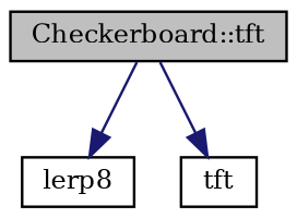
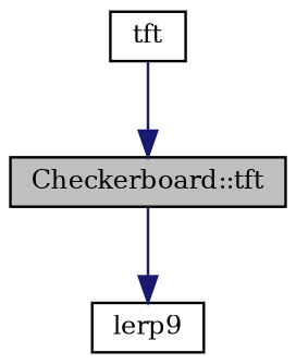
  digraph {
    fontname="DejaVu Serif"
    rankdir=TB
    node [color=black fillcolor=white fontname="DejaVu Serif" fontsize=10 shape=record style=filled]
    edge [color=midnightblue fontname="DejaVu Serif" fontsize=10 labelfontname=Helvetica labelfontsize=10 style=solid]
    n1 [fillcolor=grey75 fontcolor=black height=0.2 label="Checkerboard::tft" width=0.4]
-   n2 [height=0.2 label=lerp8 width=0.4]
+   n2 [height=0.2 label=lerp9 width=0.4]
    n3 [height=0.2 label=tft width=0.4]
    n1 -> n2
-   n1 -> n3
+   n3 -> n1
  }
